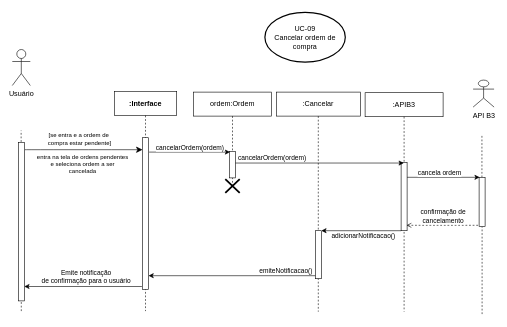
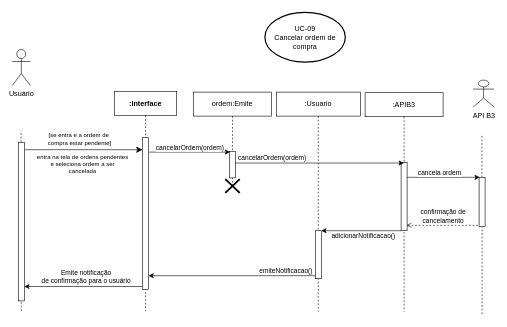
  <mxCell id="0" />
  <mxCell id="1" parent="0" />
  <mxCell id="2" value="Usuário" style="shape=umlActor;verticalLabelPosition=bottom;verticalAlign=top;html=1;" parent="1" vertex="1"><mxGeometry x="20" y="82" width="30" height="60" as="geometry" /></mxCell>
  <mxCell id="3" value="" style="endArrow=none;dashed=1;html=1;rounded=0;" parent="1" edge="1"><mxGeometry width="50" height="50" relative="1" as="geometry"><mxPoint x="35" y="518" as="sourcePoint" /><mxPoint x="34.72" y="217" as="targetPoint" /></mxGeometry></mxCell>
  <mxCell id="4" style="edgeStyle=orthogonalEdgeStyle;rounded=0;orthogonalLoop=1;jettySize=auto;html=1;curved=0;" parent="1" edge="1"><mxGeometry relative="1" as="geometry"><mxPoint x="248" y="253" as="sourcePoint" /><mxPoint x="383" y="253" as="targetPoint" /><Array as="points" /></mxGeometry></mxCell>
  <mxCell id="5" value="cancelarOrdem(ordem)" style="edgeLabel;html=1;align=center;verticalAlign=middle;resizable=0;points=[];" parent="4" vertex="1" connectable="0"><mxGeometry x="-0.128" y="1" relative="1" as="geometry"><mxPoint x="8" y="-7" as="offset" /></mxGeometry></mxCell>
  <mxCell id="6" value="" style="html=1;points=[[0,0,0,0,5],[0,1,0,0,-5],[1,0,0,0,5],[1,1,0,0,-5]];perimeter=orthogonalPerimeter;outlineConnect=0;targetShapes=umlLifeline;portConstraint=eastwest;newEdgeStyle={&quot;curved&quot;:0,&quot;rounded&quot;:0};" parent="1" vertex="1"><mxGeometry x="30" y="237" width="10" height="264" as="geometry" /></mxCell>
- <mxCell id="7" value=":Cancelar" style="shape=umlLifeline;perimeter=lifelinePerimeter;whiteSpace=wrap;html=1;container=1;dropTarget=0;collapsible=0;recursiveResize=0;outlineConnect=0;portConstraint=eastwest;newEdgeStyle={&quot;curved&quot;:0,&quot;rounded&quot;:0};" parent="1" vertex="1"><mxGeometry x="460" y="153" width="140" height="366" as="geometry" /></mxCell>
+ <mxCell id="7" value=":Usuario" style="shape=umlLifeline;perimeter=lifelinePerimeter;whiteSpace=wrap;html=1;container=1;dropTarget=0;collapsible=0;recursiveResize=0;outlineConnect=0;portConstraint=eastwest;newEdgeStyle={&quot;curved&quot;:0,&quot;rounded&quot;:0};" parent="1" vertex="1"><mxGeometry x="460" y="153" width="140" height="366" as="geometry" /></mxCell>
  <mxCell id="8" value="" style="html=1;points=[[0,0,0,0,5],[0,1,0,0,-5],[1,0,0,0,5],[1,1,0,0,-5]];perimeter=orthogonalPerimeter;outlineConnect=0;targetShapes=umlLifeline;portConstraint=eastwest;newEdgeStyle={&quot;curved&quot;:0,&quot;rounded&quot;:0};" parent="7" vertex="1"><mxGeometry x="65" y="231" width="10" height="80" as="geometry" /></mxCell>
  <mxCell id="9" value=":APIB3" style="shape=umlLifeline;perimeter=lifelinePerimeter;whiteSpace=wrap;html=1;container=1;dropTarget=0;collapsible=0;recursiveResize=0;outlineConnect=0;portConstraint=eastwest;newEdgeStyle={&quot;curved&quot;:0,&quot;rounded&quot;:0};" parent="1" vertex="1"><mxGeometry x="608" y="154" width="130" height="365" as="geometry" /></mxCell>
  <mxCell id="10" value="" style="html=1;points=[[0,0,0,0,5],[0,1,0,0,-5],[1,0,0,0,5],[1,1,0,0,-5]];perimeter=orthogonalPerimeter;outlineConnect=0;targetShapes=umlLifeline;portConstraint=eastwest;newEdgeStyle={&quot;curved&quot;:0,&quot;rounded&quot;:0};" parent="9" vertex="1"><mxGeometry x="60" y="116" width="10" height="114" as="geometry" /></mxCell>
  <mxCell id="11" value="" style="edgeStyle=none;orthogonalLoop=1;jettySize=auto;html=1;rounded=0;startArrow=none;startFill=0;endArrow=classic;endFill=1;exitX=0;exitY=1;exitDx=0;exitDy=-5;exitPerimeter=0;" parent="1" source="8" target="29" edge="1"><mxGeometry width="100" relative="1" as="geometry"><mxPoint x="598" y="494" as="sourcePoint" /><mxPoint x="250" y="495" as="targetPoint" /><Array as="points" /></mxGeometry></mxCell>
  <mxCell id="12" value="emiteNotificacao()" style="edgeLabel;html=1;align=center;verticalAlign=middle;resizable=0;points=[];" parent="11" vertex="1" connectable="0"><mxGeometry x="-0.16" y="1" relative="1" as="geometry"><mxPoint x="67" y="-10" as="offset" /></mxGeometry></mxCell>
- <mxCell id="13" value="ordem:Ordem" style="shape=umlLifeline;perimeter=lifelinePerimeter;whiteSpace=wrap;html=1;container=1;dropTarget=0;collapsible=0;recursiveResize=0;outlineConnect=0;portConstraint=eastwest;newEdgeStyle={&quot;curved&quot;:0,&quot;rounded&quot;:0};" parent="1" vertex="1"><mxGeometry x="322" y="153" width="130" height="158" as="geometry" /></mxCell>
+ <mxCell id="13" value="ordem:Emite" style="shape=umlLifeline;perimeter=lifelinePerimeter;whiteSpace=wrap;html=1;container=1;dropTarget=0;collapsible=0;recursiveResize=0;outlineConnect=0;portConstraint=eastwest;newEdgeStyle={&quot;curved&quot;:0,&quot;rounded&quot;:0};" parent="1" vertex="1"><mxGeometry x="322" y="153" width="130" height="158" as="geometry" /></mxCell>
  <mxCell id="14" value="" style="html=1;points=[[0,0,0,0,5],[0,1,0,0,-5],[1,0,0,0,5],[1,1,0,0,-5]];perimeter=orthogonalPerimeter;outlineConnect=0;targetShapes=umlLifeline;portConstraint=eastwest;newEdgeStyle={&quot;curved&quot;:0,&quot;rounded&quot;:0};" parent="13" vertex="1"><mxGeometry x="60" y="99" width="10" height="44" as="geometry" /></mxCell>
  <mxCell id="15" value="" style="endArrow=classic;html=1;rounded=0;" parent="1" source="10" target="8" edge="1"><mxGeometry width="50" height="50" relative="1" as="geometry"><mxPoint x="655" y="384" as="sourcePoint" /><mxPoint x="535" y="468" as="targetPoint" /></mxGeometry></mxCell>
  <mxCell id="16" value="adicionarNotificacao()" style="edgeLabel;html=1;align=center;verticalAlign=middle;resizable=0;points=[];" parent="15" vertex="1" connectable="0"><mxGeometry x="0.329" y="-2" relative="1" as="geometry"><mxPoint x="24" y="10" as="offset" /></mxGeometry></mxCell>
  <mxCell id="17" style="edgeStyle=orthogonalEdgeStyle;rounded=0;orthogonalLoop=1;jettySize=auto;html=1;curved=0;exitX=1;exitY=1;exitDx=0;exitDy=0;exitPerimeter=0;" parent="1" target="9" edge="1"><mxGeometry relative="1" as="geometry"><mxPoint x="392" y="271.24" as="sourcePoint" /><mxPoint x="762.5" y="324.757" as="targetPoint" /><Array as="points"><mxPoint x="658" y="272" /><mxPoint x="658" y="272" /></Array></mxGeometry></mxCell>
  <mxCell id="18" value="cancelarOrdem(ordem)" style="edgeLabel;html=1;align=center;verticalAlign=middle;resizable=0;points=[];" parent="17" vertex="1" connectable="0"><mxGeometry x="-0.128" y="1" relative="1" as="geometry"><mxPoint x="-62" y="-8" as="offset" /></mxGeometry></mxCell>
  <mxCell id="19" value="API B3" style="shape=umlActor;verticalLabelPosition=bottom;verticalAlign=top;html=1;" parent="1" vertex="1"><mxGeometry x="788" y="133" width="35" height="45" as="geometry" /></mxCell>
  <mxCell id="20" value="" style="endArrow=none;dashed=1;html=1;rounded=0;" parent="1" source="22" edge="1"><mxGeometry width="50" height="50" relative="1" as="geometry"><mxPoint x="802.99" y="503" as="sourcePoint" /><mxPoint x="802.71" y="223" as="targetPoint" /></mxGeometry></mxCell>
  <mxCell id="21" value="" style="endArrow=none;dashed=1;html=1;rounded=0;" parent="1" target="22" edge="1"><mxGeometry width="50" height="50" relative="1" as="geometry"><mxPoint x="803" y="523" as="sourcePoint" /><mxPoint x="802.71" y="223" as="targetPoint" /></mxGeometry></mxCell>
  <mxCell id="22" value="" style="html=1;points=[[0,0,0,0,5],[0,1,0,0,-5],[1,0,0,0,5],[1,1,0,0,-5]];perimeter=orthogonalPerimeter;outlineConnect=0;targetShapes=umlLifeline;portConstraint=eastwest;newEdgeStyle={&quot;curved&quot;:0,&quot;rounded&quot;:0};" parent="1" vertex="1"><mxGeometry x="798" y="295" width="10" height="82" as="geometry" /></mxCell>
  <mxCell id="23" value="" style="endArrow=classic;html=1;rounded=0;" parent="1" edge="1"><mxGeometry width="50" height="50" relative="1" as="geometry"><mxPoint x="678" y="295" as="sourcePoint" /><mxPoint x="799" y="295" as="targetPoint" /></mxGeometry></mxCell>
  <mxCell id="24" value="cancela ordem" style="edgeLabel;html=1;align=center;verticalAlign=middle;resizable=0;points=[];" parent="23" vertex="1" connectable="0"><mxGeometry x="-0.44" relative="1" as="geometry"><mxPoint x="19" y="-8" as="offset" /></mxGeometry></mxCell>
  <mxCell id="25" value="" style="endArrow=none;html=1;rounded=0;startArrow=open;startFill=0;endFill=0;dashed=1;" parent="1" edge="1"><mxGeometry width="50" height="50" relative="1" as="geometry"><mxPoint x="677" y="375" as="sourcePoint" /><mxPoint x="798" y="375" as="targetPoint" /></mxGeometry></mxCell>
  <mxCell id="26" value="confirmação de&lt;div&gt;cancelamento&lt;/div&gt;" style="edgeLabel;html=1;align=center;verticalAlign=middle;resizable=0;points=[];" parent="25" vertex="1" connectable="0"><mxGeometry x="-0.44" relative="1" as="geometry"><mxPoint x="26" y="-16" as="offset" /></mxGeometry></mxCell>
  <mxCell id="27" value="[se entra e a ordem de&amp;nbsp;&lt;div style=&quot;font-size: 10px;&quot;&gt;compra estar pendente]&lt;/div&gt;" style="text;html=1;align=center;verticalAlign=middle;resizable=0;points=[];autosize=1;strokeColor=none;fillColor=none;fontSize=10;" parent="1" vertex="1"><mxGeometry x="67" y="213" width="129" height="36" as="geometry" /></mxCell>
  <mxCell id="28" value="&lt;b&gt;:Interface&lt;/b&gt;" style="shape=umlLifeline;perimeter=lifelinePerimeter;whiteSpace=wrap;html=1;container=0;dropTarget=0;collapsible=0;recursiveResize=0;outlineConnect=0;portConstraint=eastwest;newEdgeStyle={&quot;edgeStyle&quot;:&quot;elbowEdgeStyle&quot;,&quot;elbow&quot;:&quot;vertical&quot;,&quot;curved&quot;:0,&quot;rounded&quot;:0};" vertex="1" parent="1"><mxGeometry x="190" y="152" width="104" height="366" as="geometry" /></mxCell>
  <mxCell id="29" value="" style="html=1;points=[];perimeter=orthogonalPerimeter;outlineConnect=0;targetShapes=umlLifeline;portConstraint=eastwest;newEdgeStyle={&quot;edgeStyle&quot;:&quot;elbowEdgeStyle&quot;,&quot;elbow&quot;:&quot;vertical&quot;,&quot;curved&quot;:0,&quot;rounded&quot;:0};" vertex="1" parent="28"><mxGeometry x="47" y="77" width="10" height="253" as="geometry" /></mxCell>
  <mxCell id="30" value="" style="endArrow=classic;html=1;rounded=0;fontSize=12;startSize=8;endSize=8;curved=1;" edge="1" parent="1" target="29"><mxGeometry width="50" height="50" relative="1" as="geometry"><mxPoint x="41" y="249" as="sourcePoint" /><mxPoint x="91" y="199" as="targetPoint" /></mxGeometry></mxCell>
  <mxCell id="31" value="entra na tela de ordens pendentes&lt;div style=&quot;font-size: 10px;&quot;&gt;e seleciona ordem a ser&lt;/div&gt;&lt;div style=&quot;font-size: 10px;&quot;&gt;cancelada&lt;/div&gt;" style="edgeLabel;html=1;align=center;verticalAlign=middle;resizable=0;points=[];fontSize=10;" vertex="1" connectable="0" parent="30"><mxGeometry x="-0.05" y="-2" relative="1" as="geometry"><mxPoint x="2" y="21" as="offset" /></mxGeometry></mxCell>
  <mxCell id="32" value="" style="shape=umlDestroy;whiteSpace=wrap;html=1;strokeWidth=3;targetShapes=umlLifeline;" vertex="1" parent="1"><mxGeometry x="375" y="298" width="24" height="23" as="geometry" /></mxCell>
  <mxCell id="33" value="" style="edgeStyle=none;orthogonalLoop=1;jettySize=auto;html=1;rounded=0;startArrow=none;startFill=0;endArrow=classic;endFill=1;" edge="1" parent="1"><mxGeometry width="100" relative="1" as="geometry"><mxPoint x="236" y="477" as="sourcePoint" /><mxPoint x="40" y="477" as="targetPoint" /><Array as="points" /></mxGeometry></mxCell>
  <mxCell id="34" value="Emite notificação&lt;div&gt;de confirmação para o usuário&lt;/div&gt;" style="edgeLabel;html=1;align=center;verticalAlign=middle;resizable=0;points=[];" vertex="1" connectable="0" parent="33"><mxGeometry x="-0.16" y="1" relative="1" as="geometry"><mxPoint x="-12" y="-18" as="offset" /></mxGeometry></mxCell>
  <mxCell id="35" value="UC-09&lt;div&gt;Cancelar ordem de&lt;br&gt;compra&lt;/div&gt;" style="strokeWidth=2;html=1;shape=mxgraph.flowchart.start_1;whiteSpace=wrap;" vertex="1" parent="1"><mxGeometry x="441" y="20" width="134" height="83" as="geometry" /></mxCell>
